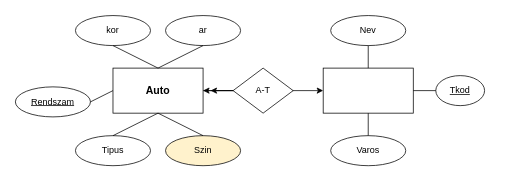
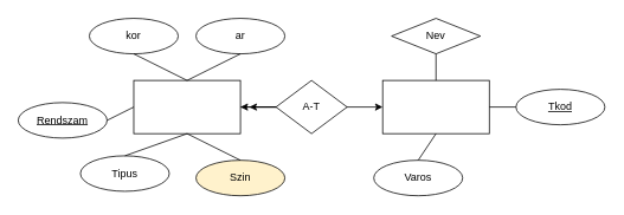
  <mxCell id="0" />
  <mxCell id="1" parent="0" />
  <mxCell id="2" style="edgeStyle=orthogonalEdgeStyle;rounded=0;orthogonalLoop=1;jettySize=auto;html=1;exitX=1;exitY=0.5;exitDx=0;exitDy=0;entryX=0;entryY=0.5;entryDx=0;entryDy=0;" edge="1" parent="1" source="3" target="6"><mxGeometry relative="1" as="geometry" /></mxCell>
  <mxCell id="3" value="" style="rounded=0;whiteSpace=wrap;html=1;" vertex="1" parent="1"><mxGeometry x="150" y="90" width="120" height="60" as="geometry" /></mxCell>
  <mxCell id="4" style="edgeStyle=orthogonalEdgeStyle;rounded=0;orthogonalLoop=1;jettySize=auto;html=1;exitX=0;exitY=0.5;exitDx=0;exitDy=0;entryX=1;entryY=0.5;entryDx=0;entryDy=0;" edge="1" parent="1" source="19" target="3"><mxGeometry relative="1" as="geometry" /></mxCell>
  <mxCell id="5" style="edgeStyle=orthogonalEdgeStyle;rounded=0;orthogonalLoop=1;jettySize=auto;html=1;exitX=0;exitY=0.5;exitDx=0;exitDy=0;" edge="1" parent="1" source="19"><mxGeometry relative="1" as="geometry"><mxPoint x="280" y="120" as="targetPoint" /></mxGeometry></mxCell>
  <mxCell id="6" value="" style="rounded=0;whiteSpace=wrap;html=1;" vertex="1" parent="1"><mxGeometry x="430" y="90" width="120" height="60" as="geometry" /></mxCell>
- <mxCell id="7" value="&lt;b&gt;&lt;font style=&quot;font-size: 14px;&quot;&gt;Auto&lt;/font&gt;&lt;/b&gt;" style="text;html=1;align=center;verticalAlign=middle;whiteSpace=wrap;rounded=0;" vertex="1" parent="1"><mxGeometry x="180" y="105" width="60" height="30" as="geometry" /></mxCell>
  <mxCell id="8" value="Rendszam" style="ellipse;whiteSpace=wrap;html=1;align=center;fontStyle=4;" vertex="1" parent="1"><mxGeometry x="20" y="115" width="100" height="40" as="geometry" /></mxCell>
  <mxCell id="9" value="Szin" style="ellipse;whiteSpace=wrap;html=1;align=center;fillColor=#fff2cc;" vertex="1" parent="1"><mxGeometry x="220" y="180" width="100" height="40" as="geometry" /></mxCell>
- <mxCell id="10" value="Tipus" style="ellipse;whiteSpace=wrap;html=1;align=center;" vertex="1" parent="1"><mxGeometry x="100" y="180" width="100" height="40" as="geometry" /></mxCell>
+ <mxCell id="10" value="Tipus" style="ellipse;whiteSpace=wrap;html=1;align=center;" vertex="1" parent="1"><mxGeometry x="90" y="175" width="100" height="40" as="geometry" /></mxCell>
  <mxCell id="11" value="" style="endArrow=none;html=1;rounded=0;exitX=0.5;exitY=1;exitDx=0;exitDy=0;entryX=0.5;entryY=0;entryDx=0;entryDy=0;" edge="1" parent="1" source="3" target="10"><mxGeometry relative="1" as="geometry"><mxPoint x="360" y="170" as="sourcePoint" /><mxPoint x="520" y="170" as="targetPoint" /></mxGeometry></mxCell>
  <mxCell id="12" value="" style="endArrow=none;html=1;rounded=0;exitX=0.5;exitY=1;exitDx=0;exitDy=0;entryX=0.5;entryY=0;entryDx=0;entryDy=0;" edge="1" parent="1" source="3" target="9"><mxGeometry relative="1" as="geometry"><mxPoint x="360" y="170" as="sourcePoint" /><mxPoint x="520" y="170" as="targetPoint" /></mxGeometry></mxCell>
  <mxCell id="13" value="kor" style="ellipse;whiteSpace=wrap;html=1;align=center;" vertex="1" parent="1"><mxGeometry x="100" y="20" width="100" height="40" as="geometry" /></mxCell>
  <mxCell id="14" value="ar" style="ellipse;whiteSpace=wrap;html=1;align=center;" vertex="1" parent="1"><mxGeometry x="220" y="20" width="100" height="40" as="geometry" /></mxCell>
- <mxCell id="15" value="Tkod" style="ellipse;whiteSpace=wrap;html=1;align=center;fontStyle=4;" vertex="1" parent="1"><mxGeometry x="580" y="100" width="65" height="40" as="geometry" /></mxCell>
- <mxCell id="16" value="Varos" style="ellipse;whiteSpace=wrap;html=1;align=center;" vertex="1" parent="1"><mxGeometry x="440" y="180" width="100" height="40" as="geometry" /></mxCell>
- <mxCell id="17" value="Nev" style="ellipse;whiteSpace=wrap;html=1;align=center;" vertex="1" parent="1"><mxGeometry x="440" y="20" width="100" height="40" as="geometry" /></mxCell>
+ <mxCell id="15" value="Tkod" style="ellipse;whiteSpace=wrap;html=1;align=center;fontStyle=4;" vertex="1" parent="1"><mxGeometry x="580" y="100" width="100" height="40" as="geometry" /></mxCell>
+ <mxCell id="16" value="Varos" style="ellipse;whiteSpace=wrap;html=1;align=center;" vertex="1" parent="1"><mxGeometry x="420" y="180" width="100" height="40" as="geometry" /></mxCell>
+ <mxCell id="17" value="Nev" style="rhombus;whiteSpace=wrap;html=1;align=center;" vertex="1" parent="1"><mxGeometry x="440" y="20" width="100" height="40" as="geometry" /></mxCell>
  <mxCell id="18" value="" style="endArrow=none;html=1;rounded=0;exitX=0.5;exitY=0;exitDx=0;exitDy=0;entryX=0.5;entryY=1;entryDx=0;entryDy=0;" edge="1" parent="1" source="16" target="6"><mxGeometry relative="1" as="geometry"><mxPoint x="600" y="130" as="sourcePoint" /><mxPoint x="560" y="130" as="targetPoint" /></mxGeometry></mxCell>
  <mxCell id="19" value="A-T" style="shape=rhombus;perimeter=rhombusPerimeter;whiteSpace=wrap;html=1;align=center;" vertex="1" parent="1"><mxGeometry x="310" y="90" width="80" height="60" as="geometry" /></mxCell>
  <mxCell id="20" value="" style="endArrow=none;html=1;rounded=0;exitX=0.5;exitY=1;exitDx=0;exitDy=0;entryX=0.5;entryY=0;entryDx=0;entryDy=0;" edge="1" parent="1" source="14" target="3"><mxGeometry relative="1" as="geometry"><mxPoint x="390" y="70" as="sourcePoint" /><mxPoint x="550" y="70" as="targetPoint" /></mxGeometry></mxCell>
  <mxCell id="21" value="" style="endArrow=none;html=1;rounded=0;exitX=0.5;exitY=1;exitDx=0;exitDy=0;entryX=0.5;entryY=0;entryDx=0;entryDy=0;" edge="1" parent="1" source="13" target="3"><mxGeometry relative="1" as="geometry"><mxPoint x="280" y="70" as="sourcePoint" /><mxPoint x="220" y="100" as="targetPoint" /></mxGeometry></mxCell>
  <mxCell id="22" value="" style="endArrow=none;html=1;rounded=0;exitX=1;exitY=0.5;exitDx=0;exitDy=0;entryX=0;entryY=0.5;entryDx=0;entryDy=0;" edge="1" parent="1" source="8" target="3"><mxGeometry relative="1" as="geometry"><mxPoint x="390" y="70" as="sourcePoint" /><mxPoint x="550" y="70" as="targetPoint" /></mxGeometry></mxCell>
  <mxCell id="23" value="" style="endArrow=none;html=1;rounded=0;exitX=0.5;exitY=0;exitDx=0;exitDy=0;entryX=0.5;entryY=1;entryDx=0;entryDy=0;" edge="1" parent="1" source="6" target="17"><mxGeometry relative="1" as="geometry"><mxPoint x="390" y="70" as="sourcePoint" /><mxPoint x="550" y="70" as="targetPoint" /></mxGeometry></mxCell>
  <mxCell id="24" value="" style="endArrow=none;html=1;rounded=0;exitX=1;exitY=0.5;exitDx=0;exitDy=0;entryX=0;entryY=0.5;entryDx=0;entryDy=0;" edge="1" parent="1" source="6" target="15"><mxGeometry relative="1" as="geometry"><mxPoint x="500" y="100" as="sourcePoint" /><mxPoint x="500" y="70" as="targetPoint" /></mxGeometry></mxCell>
